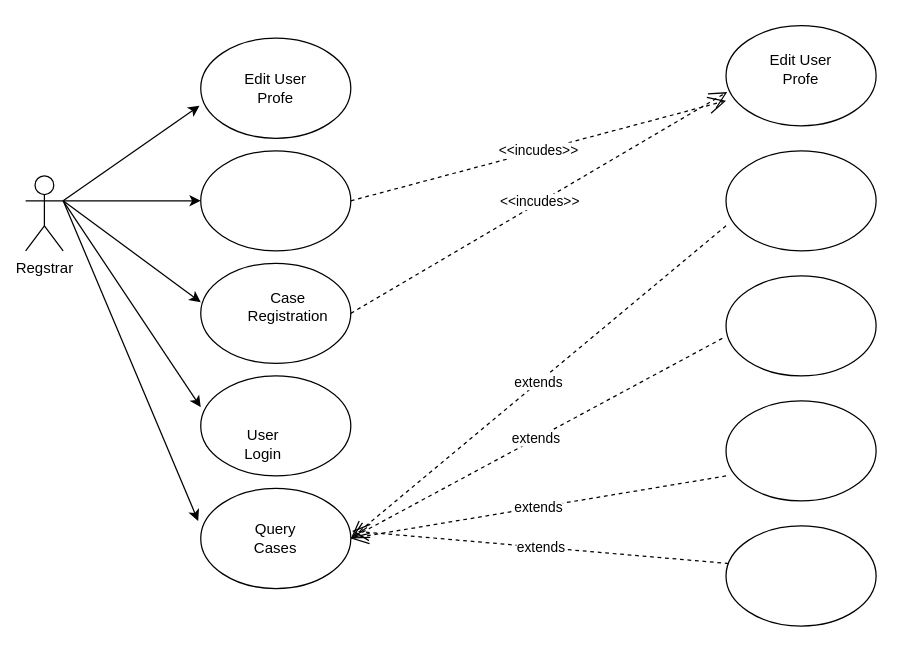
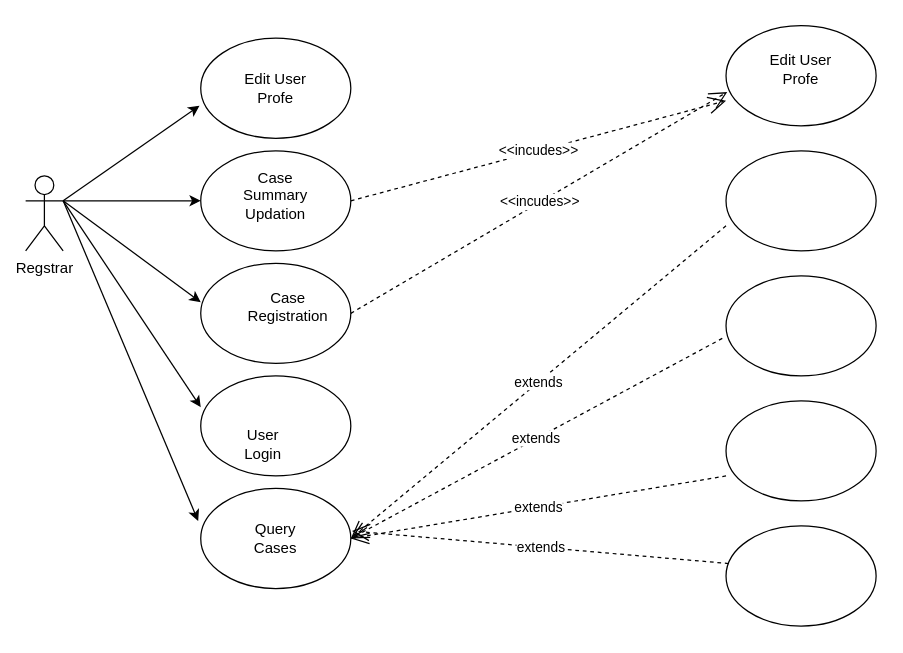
  <mxCell id="0" />
  <mxCell id="1" parent="0" />
  <mxCell id="2" value="Regstrar" style="shape=umlActor;verticalLabelPosition=bottom;verticalAlign=top;html=1;outlineConnect=0;" vertex="1" parent="1"><mxGeometry x="20" y="140" width="30" height="60" as="geometry" /></mxCell>
  <mxCell id="3" value="" style="ellipse;whiteSpace=wrap;html=1;" vertex="1" parent="1"><mxGeometry x="160" y="30" width="120" height="80" as="geometry" /></mxCell>
  <mxCell id="4" value="" style="ellipse;whiteSpace=wrap;html=1;" vertex="1" parent="1"><mxGeometry x="160" y="120" width="120" height="80" as="geometry" /></mxCell>
  <mxCell id="5" value="" style="ellipse;whiteSpace=wrap;html=1;" vertex="1" parent="1"><mxGeometry x="160" y="210" width="120" height="80" as="geometry" /></mxCell>
  <mxCell id="6" value="" style="ellipse;whiteSpace=wrap;html=1;" vertex="1" parent="1"><mxGeometry x="160" y="300" width="120" height="80" as="geometry" /></mxCell>
  <mxCell id="7" value="" style="ellipse;whiteSpace=wrap;html=1;" vertex="1" parent="1"><mxGeometry x="160" y="390" width="120" height="80" as="geometry" /></mxCell>
  <mxCell id="8" value="Edit User&lt;br&gt;Profe" style="text;html=1;align=center;verticalAlign=middle;whiteSpace=wrap;rounded=0;" vertex="1" parent="1"><mxGeometry x="190" y="55" width="60" height="30" as="geometry" /></mxCell>
+ <mxCell id="9" value="Case Summary Updation" style="text;html=1;align=center;verticalAlign=middle;whiteSpace=wrap;rounded=0;" vertex="1" parent="1"><mxGeometry x="190" y="141" width="60" height="30" as="geometry" /></mxCell>
  <mxCell id="10" value="Case Registration" style="text;html=1;align=center;verticalAlign=middle;whiteSpace=wrap;rounded=0;" vertex="1" parent="1"><mxGeometry x="200" y="230" width="60" height="30" as="geometry" /></mxCell>
  <mxCell id="11" value="User Login" style="text;html=1;align=center;verticalAlign=middle;whiteSpace=wrap;rounded=0;" vertex="1" parent="1"><mxGeometry x="180" y="340" width="60" height="30" as="geometry" /></mxCell>
  <mxCell id="12" value="Query Cases" style="text;html=1;align=center;verticalAlign=middle;whiteSpace=wrap;rounded=0;" vertex="1" parent="1"><mxGeometry x="190" y="415" width="60" height="30" as="geometry" /></mxCell>
  <mxCell id="13" value="" style="endArrow=classic;html=1;rounded=0;entryX=-0.008;entryY=0.675;entryDx=0;entryDy=0;entryPerimeter=0;" edge="1" parent="1" target="3"><mxGeometry width="50" height="50" relative="1" as="geometry"><mxPoint x="50" y="160" as="sourcePoint" /><mxPoint x="100" y="110" as="targetPoint" /></mxGeometry></mxCell>
  <mxCell id="14" value="" style="endArrow=classic;html=1;rounded=0;entryX=0;entryY=0.5;entryDx=0;entryDy=0;" edge="1" parent="1" target="4"><mxGeometry width="50" height="50" relative="1" as="geometry"><mxPoint x="50" y="160" as="sourcePoint" /><mxPoint x="100" y="110" as="targetPoint" /></mxGeometry></mxCell>
  <mxCell id="15" value="" style="endArrow=classic;html=1;rounded=0;entryX=0;entryY=0.388;entryDx=0;entryDy=0;entryPerimeter=0;" edge="1" parent="1" target="5"><mxGeometry width="50" height="50" relative="1" as="geometry"><mxPoint x="50" y="160" as="sourcePoint" /><mxPoint x="100" y="110" as="targetPoint" /></mxGeometry></mxCell>
  <mxCell id="16" value="" style="endArrow=classic;html=1;rounded=0;entryX=0;entryY=0.313;entryDx=0;entryDy=0;entryPerimeter=0;" edge="1" parent="1" target="6"><mxGeometry width="50" height="50" relative="1" as="geometry"><mxPoint x="50" y="160" as="sourcePoint" /><mxPoint x="100" y="110" as="targetPoint" /></mxGeometry></mxCell>
  <mxCell id="17" value="" style="endArrow=classic;html=1;rounded=0;entryX=-0.017;entryY=0.325;entryDx=0;entryDy=0;entryPerimeter=0;" edge="1" parent="1" target="7"><mxGeometry width="50" height="50" relative="1" as="geometry"><mxPoint x="50" y="160" as="sourcePoint" /><mxPoint x="100" y="110" as="targetPoint" /></mxGeometry></mxCell>
  <mxCell id="18" value="" style="ellipse;whiteSpace=wrap;html=1;" vertex="1" parent="1"><mxGeometry x="580" y="20" width="120" height="80" as="geometry" /></mxCell>
  <mxCell id="19" value="" style="ellipse;whiteSpace=wrap;html=1;" vertex="1" parent="1"><mxGeometry x="580" y="120" width="120" height="80" as="geometry" /></mxCell>
  <mxCell id="20" value="" style="ellipse;whiteSpace=wrap;html=1;" vertex="1" parent="1"><mxGeometry x="580" y="220" width="120" height="80" as="geometry" /></mxCell>
  <mxCell id="21" value="" style="ellipse;whiteSpace=wrap;html=1;" vertex="1" parent="1"><mxGeometry x="580" y="320" width="120" height="80" as="geometry" /></mxCell>
  <mxCell id="22" value="" style="ellipse;whiteSpace=wrap;html=1;" vertex="1" parent="1"><mxGeometry x="580" y="420" width="120" height="80" as="geometry" /></mxCell>
  <mxCell id="23" value="extends" style="endArrow=open;endSize=12;dashed=1;html=1;rounded=0;entryX=1.008;entryY=0.425;entryDx=0;entryDy=0;entryPerimeter=0;exitX=0.017;exitY=0.375;exitDx=0;exitDy=0;exitPerimeter=0;" edge="1" parent="1" source="22" target="7"><mxGeometry width="160" relative="1" as="geometry"><mxPoint x="385" y="390" as="sourcePoint" /><mxPoint x="545" y="390" as="targetPoint" /><mxPoint as="offset" /></mxGeometry></mxCell>
  <mxCell id="24" value="extends" style="endArrow=open;endSize=12;dashed=1;html=1;rounded=0;exitX=0;exitY=0.75;exitDx=0;exitDy=0;exitPerimeter=0;" edge="1" parent="1" source="21"><mxGeometry width="160" relative="1" as="geometry"><mxPoint x="571" y="576" as="sourcePoint" /><mxPoint x="280" y="430" as="targetPoint" /><mxPoint as="offset" /></mxGeometry></mxCell>
  <mxCell id="25" value="extends" style="endArrow=open;endSize=12;dashed=1;html=1;rounded=0;exitX=-0.025;exitY=0.625;exitDx=0;exitDy=0;exitPerimeter=0;" edge="1" parent="1" source="20"><mxGeometry width="160" relative="1" as="geometry"><mxPoint x="602" y="470" as="sourcePoint" /><mxPoint x="280" y="430" as="targetPoint" /><mxPoint as="offset" /></mxGeometry></mxCell>
  <mxCell id="26" value="extends" style="endArrow=open;endSize=12;dashed=1;html=1;rounded=0;exitX=0;exitY=0.75;exitDx=0;exitDy=0;exitPerimeter=0;" edge="1" parent="1" source="19"><mxGeometry width="160" relative="1" as="geometry"><mxPoint x="612" y="480" as="sourcePoint" /><mxPoint x="280" y="430" as="targetPoint" /><mxPoint as="offset" /></mxGeometry></mxCell>
  <mxCell id="27" value="&amp;lt;&amp;lt;incudes&amp;gt;&amp;gt;" style="endArrow=open;endSize=12;dashed=1;html=1;rounded=0;entryX=0.008;entryY=0.663;entryDx=0;entryDy=0;entryPerimeter=0;exitX=1;exitY=0.5;exitDx=0;exitDy=0;" edge="1" parent="1" source="5" target="18"><mxGeometry width="160" relative="1" as="geometry"><mxPoint x="551" y="596" as="sourcePoint" /><mxPoint x="250" y="570" as="targetPoint" /><mxPoint as="offset" /></mxGeometry></mxCell>
  <mxCell id="28" value="&amp;lt;&amp;lt;incudes&amp;gt;&amp;gt;" style="endArrow=open;endSize=12;dashed=1;html=1;rounded=0;exitX=1;exitY=0.5;exitDx=0;exitDy=0;" edge="1" parent="1" source="4"><mxGeometry width="160" relative="1" as="geometry"><mxPoint x="290" y="260" as="sourcePoint" /><mxPoint x="580" y="80" as="targetPoint" /><mxPoint as="offset" /></mxGeometry></mxCell>
  <mxCell id="29" value="Edit User&lt;br&gt;Profe" style="text;html=1;align=center;verticalAlign=middle;whiteSpace=wrap;rounded=0;" vertex="1" parent="1"><mxGeometry x="610" y="40" width="60" height="30" as="geometry" /></mxCell>
